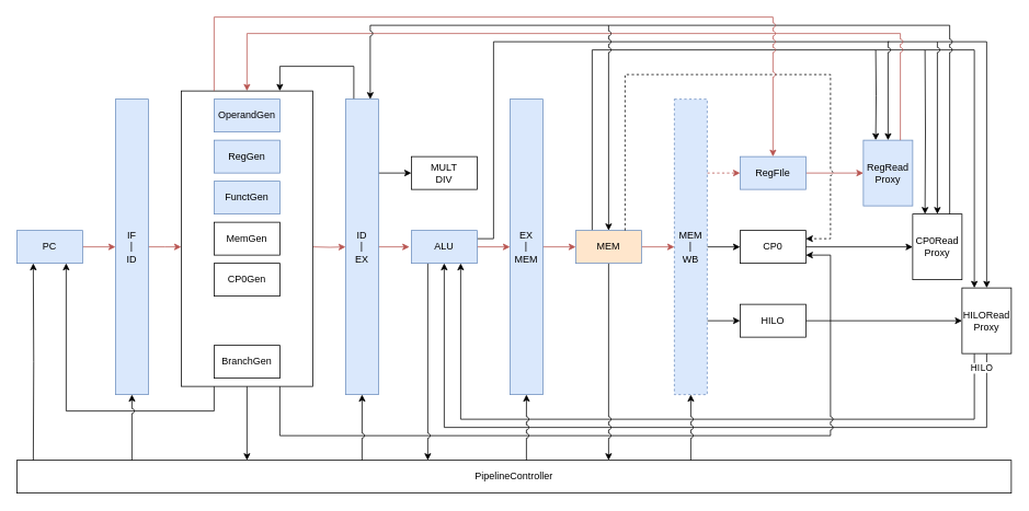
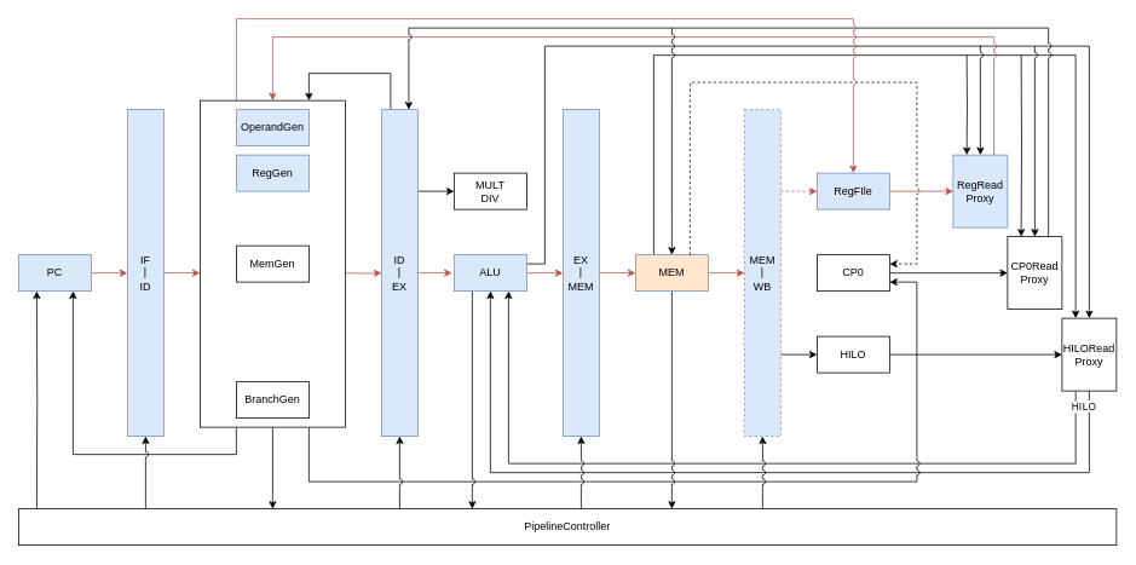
  <mxCell id="0" />
  <mxCell id="1" parent="0" />
  <mxCell id="2" value="" style="endArrow=none;html=1;" parent="1" edge="1"><mxGeometry width="50" height="50" relative="1" as="geometry"><mxPoint x="1080" y="50" as="sourcePoint" /><mxPoint x="1140" y="50" as="targetPoint" /></mxGeometry></mxCell>
  <mxCell id="3" value="" style="endArrow=none;html=1;" parent="1" edge="1"><mxGeometry width="50" height="50" relative="1" as="geometry"><mxPoint x="1065" y="60" as="sourcePoint" /><mxPoint x="1125" y="60" as="targetPoint" /></mxGeometry></mxCell>
  <mxCell id="4" value="" style="endArrow=none;html=1;exitX=1;exitY=0.25;exitDx=0;exitDy=0;jumpStyle=arc;rounded=0;" parent="1" source="39" edge="1"><mxGeometry width="50" height="50" relative="1" as="geometry"><mxPoint x="580" y="160" as="sourcePoint" /><mxPoint x="1081.333" y="50" as="targetPoint" /><Array as="points"><mxPoint x="600" y="290" /><mxPoint x="600" y="50" /></Array></mxGeometry></mxCell>
  <mxCell id="5" value="" style="endArrow=none;html=1;exitX=0.25;exitY=0;exitDx=0;exitDy=0;rounded=0;" parent="1" source="42" edge="1"><mxGeometry width="50" height="50" relative="1" as="geometry"><mxPoint x="715" y="280" as="sourcePoint" /><mxPoint x="1065" y="60" as="targetPoint" /><Array as="points"><mxPoint x="720" y="60" /></Array></mxGeometry></mxCell>
  <mxCell id="6" style="edgeStyle=orthogonalEdgeStyle;rounded=0;orthogonalLoop=1;jettySize=auto;html=1;exitX=0.5;exitY=1;exitDx=0;exitDy=0;entryX=0.5;entryY=1;entryDx=0;entryDy=0;" parent="1" source="53" target="39" edge="1"><mxGeometry relative="1" as="geometry"><Array as="points"><mxPoint x="1200" y="520" /><mxPoint x="540" y="520" /></Array></mxGeometry></mxCell>
  <mxCell id="7" value="LO" style="edgeLabel;html=1;align=center;verticalAlign=middle;resizable=0;points=[];" parent="6" vertex="1" connectable="0"><mxGeometry x="-0.967" y="-1" relative="1" as="geometry"><mxPoint as="offset" /></mxGeometry></mxCell>
  <mxCell id="8" style="edgeStyle=orthogonalEdgeStyle;rounded=0;orthogonalLoop=1;jettySize=auto;html=1;exitX=0.25;exitY=1;exitDx=0;exitDy=0;entryX=0.75;entryY=1;entryDx=0;entryDy=0;" parent="1" source="53" target="39" edge="1"><mxGeometry relative="1" as="geometry"><Array as="points"><mxPoint x="1185" y="510" /><mxPoint x="560" y="510" /></Array></mxGeometry></mxCell>
  <mxCell id="9" value="HI" style="edgeLabel;html=1;align=center;verticalAlign=middle;resizable=0;points=[];" parent="8" vertex="1" connectable="0"><mxGeometry x="-0.962" relative="1" as="geometry"><mxPoint as="offset" /></mxGeometry></mxCell>
  <mxCell id="10" style="edgeStyle=orthogonalEdgeStyle;rounded=0;orthogonalLoop=1;jettySize=auto;html=1;entryX=0.75;entryY=1;entryDx=0;entryDy=0;" parent="1" source="59" target="17" edge="1"><mxGeometry relative="1" as="geometry"><Array as="points"><mxPoint x="260" y="500" /><mxPoint x="80" y="500" /></Array><mxPoint x="240" y="490" as="sourcePoint" /></mxGeometry></mxCell>
  <mxCell id="11" style="edgeStyle=orthogonalEdgeStyle;rounded=0;orthogonalLoop=1;jettySize=auto;html=1;entryX=1;entryY=0.75;entryDx=0;entryDy=0;jumpStyle=arc;" parent="1" source="59" target="46" edge="1"><mxGeometry relative="1" as="geometry"><Array as="points"><mxPoint x="340" y="530" /><mxPoint x="1010" y="530" /><mxPoint x="1010" y="310" /></Array><mxPoint x="360" y="510" as="sourcePoint" /></mxGeometry></mxCell>
  <mxCell id="12" style="edgeStyle=orthogonalEdgeStyle;rounded=0;orthogonalLoop=1;jettySize=auto;html=1;jumpStyle=arc;" parent="1" target="53" edge="1"><mxGeometry relative="1" as="geometry"><Array as="points"><mxPoint x="1200" y="50" /></Array><mxPoint x="1140" y="50" as="sourcePoint" /></mxGeometry></mxCell>
  <mxCell id="13" style="edgeStyle=orthogonalEdgeStyle;rounded=0;orthogonalLoop=1;jettySize=auto;html=1;entryX=0.25;entryY=0;entryDx=0;entryDy=0;endFill=1;snapToPoint=0;" parent="1" target="53" edge="1"><mxGeometry relative="1" as="geometry"><Array as="points"><mxPoint x="1185" y="60" /></Array><mxPoint x="1125" y="60" as="sourcePoint" /></mxGeometry></mxCell>
  <mxCell id="14" value="PipelineController" style="rounded=0;whiteSpace=wrap;html=1;direction=south;" parent="1" vertex="1"><mxGeometry x="20" y="560" width="1210" height="40" as="geometry" /></mxCell>
  <mxCell id="15" style="edgeStyle=orthogonalEdgeStyle;rounded=0;orthogonalLoop=1;jettySize=auto;html=1;exitX=1;exitY=0.5;exitDx=0;exitDy=0;fillColor=#f8cecc;strokeColor=#b85450;" parent="1" source="17" target="20" edge="1"><mxGeometry relative="1" as="geometry" /></mxCell>
  <mxCell id="16" style="edgeStyle=orthogonalEdgeStyle;rounded=0;orthogonalLoop=1;jettySize=auto;html=1;entryX=0.25;entryY=1;entryDx=0;entryDy=0;" parent="1" target="17" edge="1"><mxGeometry relative="1" as="geometry"><mxPoint x="40" y="560" as="sourcePoint" /></mxGeometry></mxCell>
  <mxCell id="17" value="PC" style="rounded=0;whiteSpace=wrap;html=1;fillColor=#dae8fc;strokeColor=#6c8ebf;" parent="1" vertex="1"><mxGeometry x="20" y="280" width="80" height="40" as="geometry" /></mxCell>
  <mxCell id="18" style="edgeStyle=orthogonalEdgeStyle;rounded=0;orthogonalLoop=1;jettySize=auto;html=1;exitX=1;exitY=0.5;exitDx=0;exitDy=0;entryX=0;entryY=0.5;entryDx=0;entryDy=0;fillColor=#f8cecc;strokeColor=#b85450;" parent="1" source="20" edge="1"><mxGeometry relative="1" as="geometry"><mxPoint x="220" y="300" as="targetPoint" /></mxGeometry></mxCell>
  <mxCell id="19" style="edgeStyle=orthogonalEdgeStyle;rounded=0;orthogonalLoop=1;jettySize=auto;html=1;entryX=0.5;entryY=1;entryDx=0;entryDy=0;jumpStyle=arc;" parent="1" target="20" edge="1"><mxGeometry relative="1" as="geometry"><mxPoint x="160" y="560" as="sourcePoint" /></mxGeometry></mxCell>
  <mxCell id="20" value="IF&lt;br&gt;|&lt;br&gt;ID" style="rounded=0;whiteSpace=wrap;html=1;fillColor=#dae8fc;strokeColor=#6c8ebf;" parent="1" vertex="1"><mxGeometry x="140" y="120" width="40" height="360" as="geometry" /></mxCell>
  <mxCell id="21" style="edgeStyle=orthogonalEdgeStyle;rounded=0;orthogonalLoop=1;jettySize=auto;html=1;exitX=1;exitY=0.25;exitDx=0;exitDy=0;entryX=0;entryY=0.5;entryDx=0;entryDy=0;" parent="1" source="25" target="36" edge="1"><mxGeometry relative="1" as="geometry" /></mxCell>
  <mxCell id="22" style="edgeStyle=orthogonalEdgeStyle;rounded=0;orthogonalLoop=1;jettySize=auto;html=1;exitX=1;exitY=0.5;exitDx=0;exitDy=0;entryX=-0.03;entryY=0.482;entryDx=0;entryDy=0;entryPerimeter=0;fillColor=#f8cecc;strokeColor=#b85450;" parent="1" source="25" target="39" edge="1"><mxGeometry relative="1" as="geometry" /></mxCell>
  <mxCell id="23" style="edgeStyle=orthogonalEdgeStyle;rounded=0;orthogonalLoop=1;jettySize=auto;html=1;entryX=0.5;entryY=1;entryDx=0;entryDy=0;jumpStyle=arc;" parent="1" target="25" edge="1"><mxGeometry relative="1" as="geometry"><mxPoint x="440" y="560" as="sourcePoint" /></mxGeometry></mxCell>
  <mxCell id="24" style="edgeStyle=orthogonalEdgeStyle;rounded=0;orthogonalLoop=1;jettySize=auto;html=1;exitX=0.25;exitY=0;exitDx=0;exitDy=0;entryX=0.75;entryY=0;entryDx=0;entryDy=0;" parent="1" source="25" target="59" edge="1"><mxGeometry relative="1" as="geometry"><Array as="points"><mxPoint x="430" y="80" /><mxPoint x="340" y="80" /></Array><mxPoint x="360" y="80" as="targetPoint" /></mxGeometry></mxCell>
  <mxCell id="25" value="ID&lt;br&gt;|&lt;br&gt;EX" style="rounded=0;whiteSpace=wrap;html=1;fillColor=#dae8fc;strokeColor=#6c8ebf;" parent="1" vertex="1"><mxGeometry x="420" y="120" width="40" height="360" as="geometry" /></mxCell>
  <mxCell id="26" style="edgeStyle=orthogonalEdgeStyle;rounded=0;orthogonalLoop=1;jettySize=auto;html=1;exitX=1;exitY=0.5;exitDx=0;exitDy=0;entryX=0;entryY=0.5;entryDx=0;entryDy=0;fillColor=#f8cecc;strokeColor=#b85450;" parent="1" source="28" target="42" edge="1"><mxGeometry relative="1" as="geometry" /></mxCell>
  <mxCell id="27" style="edgeStyle=orthogonalEdgeStyle;rounded=0;orthogonalLoop=1;jettySize=auto;html=1;entryX=0.5;entryY=1;entryDx=0;entryDy=0;jumpStyle=arc;" parent="1" target="28" edge="1"><mxGeometry relative="1" as="geometry"><mxPoint x="640" y="560" as="sourcePoint" /></mxGeometry></mxCell>
  <mxCell id="28" value="EX&lt;br&gt;|&lt;br&gt;MEM" style="rounded=0;whiteSpace=wrap;html=1;fillColor=#dae8fc;strokeColor=#6c8ebf;" parent="1" vertex="1"><mxGeometry x="620" y="120" width="40" height="360" as="geometry" /></mxCell>
- <mxCell id="29" style="edgeStyle=orthogonalEdgeStyle;rounded=0;orthogonalLoop=1;jettySize=auto;html=1;exitX=1;exitY=0.5;exitDx=0;exitDy=0;entryX=0;entryY=0.5;entryDx=0;entryDy=0;" parent="1" source="33" target="46" edge="1"><mxGeometry relative="1" as="geometry" /></mxCell>
  <mxCell id="30" style="edgeStyle=orthogonalEdgeStyle;rounded=0;orthogonalLoop=1;jettySize=auto;html=1;exitX=1;exitY=0.25;exitDx=0;exitDy=0;entryX=0;entryY=0.5;entryDx=0;entryDy=0;fillColor=#f8cecc;strokeColor=#b85450;dashed=1;" parent="1" source="33" target="44" edge="1"><mxGeometry relative="1" as="geometry" /></mxCell>
  <mxCell id="31" style="edgeStyle=orthogonalEdgeStyle;rounded=0;orthogonalLoop=1;jettySize=auto;html=1;exitX=1;exitY=0.75;exitDx=0;exitDy=0;entryX=0;entryY=0.5;entryDx=0;entryDy=0;" parent="1" source="33" target="48" edge="1"><mxGeometry relative="1" as="geometry" /></mxCell>
  <mxCell id="32" style="edgeStyle=orthogonalEdgeStyle;rounded=0;orthogonalLoop=1;jettySize=auto;html=1;entryX=0.5;entryY=1;entryDx=0;entryDy=0;jumpStyle=arc;" parent="1" target="33" edge="1"><mxGeometry relative="1" as="geometry"><mxPoint x="840" y="560" as="sourcePoint" /></mxGeometry></mxCell>
  <mxCell id="33" value="MEM&lt;br&gt;|&lt;br&gt;WB" style="rounded=0;whiteSpace=wrap;html=1;fillColor=#dae8fc;strokeColor=#6c8ebf;dashed=1;" parent="1" vertex="1"><mxGeometry x="820" y="120" width="40" height="360" as="geometry" /></mxCell>
  <mxCell id="34" style="edgeStyle=orthogonalEdgeStyle;rounded=0;orthogonalLoop=1;jettySize=auto;html=1;exitX=1;exitY=0.5;exitDx=0;exitDy=0;entryX=0;entryY=0.5;entryDx=0;entryDy=0;fillColor=#f8cecc;strokeColor=#b85450;" parent="1" target="25" edge="1"><mxGeometry relative="1" as="geometry"><mxPoint x="380" y="300" as="sourcePoint" /></mxGeometry></mxCell>
  <mxCell id="35" style="edgeStyle=orthogonalEdgeStyle;rounded=0;orthogonalLoop=1;jettySize=auto;html=1;exitX=0.5;exitY=1;exitDx=0;exitDy=0;" parent="1" source="59" edge="1"><mxGeometry relative="1" as="geometry"><mxPoint x="340" y="500" as="sourcePoint" /><mxPoint x="300" y="560" as="targetPoint" /><Array as="points"><mxPoint x="300" y="560" /></Array></mxGeometry></mxCell>
  <mxCell id="36" value="MULT&lt;br&gt;DIV" style="rounded=0;whiteSpace=wrap;html=1;" parent="1" vertex="1"><mxGeometry x="500" y="190" width="80" height="40" as="geometry" /></mxCell>
  <mxCell id="37" style="edgeStyle=orthogonalEdgeStyle;rounded=0;orthogonalLoop=1;jettySize=auto;html=1;exitX=1;exitY=0.5;exitDx=0;exitDy=0;entryX=0;entryY=0.5;entryDx=0;entryDy=0;fillColor=#f8cecc;strokeColor=#b85450;" parent="1" source="39" target="28" edge="1"><mxGeometry relative="1" as="geometry" /></mxCell>
  <mxCell id="38" style="edgeStyle=orthogonalEdgeStyle;rounded=0;orthogonalLoop=1;jettySize=auto;html=1;exitX=0.25;exitY=1;exitDx=0;exitDy=0;jumpStyle=arc;" parent="1" source="39" edge="1"><mxGeometry relative="1" as="geometry"><mxPoint x="520" y="560" as="targetPoint" /></mxGeometry></mxCell>
  <mxCell id="39" value="ALU" style="rounded=0;whiteSpace=wrap;html=1;fillColor=#dae8fc;strokeColor=#6c8ebf;" parent="1" vertex="1"><mxGeometry x="500" y="280" width="80" height="40" as="geometry" /></mxCell>
  <mxCell id="40" style="edgeStyle=orthogonalEdgeStyle;rounded=0;orthogonalLoop=1;jettySize=auto;html=1;exitX=1;exitY=0.5;exitDx=0;exitDy=0;entryX=0;entryY=0.5;entryDx=0;entryDy=0;fillColor=#f8cecc;strokeColor=#b85450;" parent="1" source="42" target="33" edge="1"><mxGeometry relative="1" as="geometry" /></mxCell>
  <mxCell id="41" style="edgeStyle=orthogonalEdgeStyle;rounded=0;orthogonalLoop=1;jettySize=auto;html=1;exitX=0.5;exitY=1;exitDx=0;exitDy=0;jumpStyle=arc;" parent="1" source="42" edge="1"><mxGeometry relative="1" as="geometry"><mxPoint x="740" y="560" as="targetPoint" /></mxGeometry></mxCell>
  <mxCell id="42" value="MEM" style="rounded=0;whiteSpace=wrap;html=1;fillColor=#ffe6cc;strokeColor=#6c8ebf;" parent="1" vertex="1"><mxGeometry x="700" y="280" width="80" height="40" as="geometry" /></mxCell>
  <mxCell id="43" style="edgeStyle=orthogonalEdgeStyle;rounded=0;orthogonalLoop=1;jettySize=auto;html=1;exitX=1;exitY=0.5;exitDx=0;exitDy=0;entryX=0;entryY=0.5;entryDx=0;entryDy=0;fillColor=#f8cecc;strokeColor=#b85450;" parent="1" source="44" target="50" edge="1"><mxGeometry relative="1" as="geometry" /></mxCell>
  <mxCell id="44" value="RegFIle" style="rounded=0;whiteSpace=wrap;html=1;fillColor=#dae8fc;strokeColor=#6c8ebf;" parent="1" vertex="1"><mxGeometry x="900" y="190" width="80" height="40" as="geometry" /></mxCell>
  <mxCell id="45" style="edgeStyle=orthogonalEdgeStyle;rounded=0;orthogonalLoop=1;jettySize=auto;html=1;exitX=1;exitY=0.5;exitDx=0;exitDy=0;entryX=0;entryY=0.5;entryDx=0;entryDy=0;" parent="1" source="46" target="52" edge="1"><mxGeometry relative="1" as="geometry" /></mxCell>
  <mxCell id="46" value="CP0" style="rounded=0;whiteSpace=wrap;html=1;" parent="1" vertex="1"><mxGeometry x="900" y="280" width="80" height="40" as="geometry" /></mxCell>
  <mxCell id="47" style="edgeStyle=orthogonalEdgeStyle;rounded=0;orthogonalLoop=1;jettySize=auto;html=1;exitX=1;exitY=0.5;exitDx=0;exitDy=0;entryX=0;entryY=0.5;entryDx=0;entryDy=0;" parent="1" source="48" target="53" edge="1"><mxGeometry relative="1" as="geometry" /></mxCell>
  <mxCell id="48" value="HILO" style="rounded=0;whiteSpace=wrap;html=1;" parent="1" vertex="1"><mxGeometry x="900" y="370" width="80" height="40" as="geometry" /></mxCell>
  <mxCell id="49" style="edgeStyle=orthogonalEdgeStyle;rounded=0;orthogonalLoop=1;jettySize=auto;html=1;exitX=0.25;exitY=0;exitDx=0;exitDy=0;entryX=0.25;entryY=0;entryDx=0;entryDy=0;" parent="1" target="50" edge="1"><mxGeometry relative="1" as="geometry"><mxPoint x="1065" y="60" as="sourcePoint" /></mxGeometry></mxCell>
  <mxCell id="50" value="RegRead&lt;br&gt;Proxy" style="rounded=0;whiteSpace=wrap;html=1;fillColor=#dae8fc;strokeColor=#6c8ebf;" parent="1" vertex="1"><mxGeometry x="1050" y="170" width="60" height="80" as="geometry" /></mxCell>
  <mxCell id="51" style="edgeStyle=orthogonalEdgeStyle;rounded=0;orthogonalLoop=1;jettySize=auto;html=1;exitX=0.25;exitY=0;exitDx=0;exitDy=0;entryX=0.25;entryY=0;entryDx=0;entryDy=0;" parent="1" target="52" edge="1"><mxGeometry relative="1" as="geometry"><mxPoint x="1125" y="60" as="sourcePoint" /></mxGeometry></mxCell>
  <mxCell id="52" value="CP0Read&lt;br&gt;Proxy" style="rounded=0;whiteSpace=wrap;html=1;" parent="1" vertex="1"><mxGeometry x="1110" y="260" width="60" height="80" as="geometry" /></mxCell>
  <mxCell id="53" value="HILORead&lt;br&gt;Proxy" style="rounded=0;whiteSpace=wrap;html=1;" parent="1" vertex="1"><mxGeometry x="1170" y="350" width="60" height="80" as="geometry" /></mxCell>
  <mxCell id="54" style="edgeStyle=orthogonalEdgeStyle;rounded=0;orthogonalLoop=1;jettySize=auto;html=1;exitX=0.5;exitY=0;exitDx=0;exitDy=0;entryX=0.5;entryY=0;entryDx=0;entryDy=0;jumpStyle=arc;" parent="1" target="50" edge="1"><mxGeometry relative="1" as="geometry"><mxPoint x="1080" y="50" as="sourcePoint" /></mxGeometry></mxCell>
  <mxCell id="55" style="edgeStyle=orthogonalEdgeStyle;rounded=0;orthogonalLoop=1;jettySize=auto;html=1;exitX=0.5;exitY=0;exitDx=0;exitDy=0;entryX=0.5;entryY=0;entryDx=0;entryDy=0;jumpStyle=arc;" parent="1" target="52" edge="1"><mxGeometry relative="1" as="geometry"><mxPoint x="1140" y="50" as="sourcePoint" /></mxGeometry></mxCell>
  <mxCell id="56" style="edgeStyle=orthogonalEdgeStyle;rounded=0;orthogonalLoop=1;jettySize=auto;html=1;exitX=0.75;exitY=0;exitDx=0;exitDy=0;jumpStyle=arc;entryX=0.5;entryY=0;entryDx=0;entryDy=0;fillColor=#f8cecc;strokeColor=#b85450;" parent="1" source="50" target="59" edge="1"><mxGeometry relative="1" as="geometry"><Array as="points"><mxPoint x="1095" y="40" /><mxPoint x="300" y="40" /></Array><mxPoint x="340" y="40" as="targetPoint" /></mxGeometry></mxCell>
  <mxCell id="57" style="edgeStyle=orthogonalEdgeStyle;rounded=0;orthogonalLoop=1;jettySize=auto;html=1;entryX=0.75;entryY=0;entryDx=0;entryDy=0;jumpStyle=arc;" parent="1" target="25" edge="1"><mxGeometry relative="1" as="geometry"><Array as="points"><mxPoint x="450" y="30" /></Array><mxPoint x="740" y="30" as="sourcePoint" /></mxGeometry></mxCell>
  <mxCell id="58" style="edgeStyle=orthogonalEdgeStyle;rounded=0;orthogonalLoop=1;jettySize=auto;html=1;entryX=0.5;entryY=0;entryDx=0;entryDy=0;jumpStyle=arc;" parent="1" target="42" edge="1"><mxGeometry relative="1" as="geometry"><mxPoint x="740" y="30" as="sourcePoint" /></mxGeometry></mxCell>
  <mxCell id="59" value="&lt;blockquote style=&quot;margin: 0 0 0 40px ; border: none ; padding: 0px&quot;&gt;&lt;/blockquote&gt;" style="rounded=0;whiteSpace=wrap;html=1;align=left;" parent="1" vertex="1"><mxGeometry x="220" y="110" width="160" height="360" as="geometry" /></mxCell>
  <mxCell id="60" value="OperandGen" style="rounded=0;whiteSpace=wrap;html=1;fillColor=#dae8fc;strokeColor=#6c8ebf;" parent="1" vertex="1"><mxGeometry x="260" y="120" width="80" height="40" as="geometry" /></mxCell>
- <mxCell id="61" value="CP0Gen" style="rounded=0;whiteSpace=wrap;html=1;" parent="1" vertex="1"><mxGeometry x="260" y="320" width="80" height="40" as="geometry" /></mxCell>
- <mxCell id="62" value="FunctGen" style="rounded=0;whiteSpace=wrap;html=1;fillColor=#dae8fc;strokeColor=#6c8ebf;" parent="1" vertex="1"><mxGeometry x="260" y="220" width="80" height="40" as="geometry" /></mxCell>
  <mxCell id="63" value="MemGen" style="rounded=0;whiteSpace=wrap;html=1;" parent="1" vertex="1"><mxGeometry x="260" y="270" width="80" height="40" as="geometry" /></mxCell>
  <mxCell id="64" value="BranchGen" style="rounded=0;whiteSpace=wrap;html=1;" parent="1" vertex="1"><mxGeometry x="260" y="420" width="80" height="40" as="geometry" /></mxCell>
  <mxCell id="65" value="RegGen" style="rounded=0;whiteSpace=wrap;html=1;fillColor=#dae8fc;strokeColor=#6c8ebf;" parent="1" vertex="1"><mxGeometry x="260" y="170" width="80" height="40" as="geometry" /></mxCell>
  <mxCell id="66" style="edgeStyle=orthogonalEdgeStyle;rounded=0;orthogonalLoop=1;jettySize=auto;html=1;exitX=0.5;exitY=1;exitDx=0;exitDy=0;" parent="1" source="59" target="59" edge="1"><mxGeometry x="490" y="280" as="geometry" /></mxCell>
  <mxCell id="67" value="" style="endArrow=none;html=1;entryX=0.75;entryY=0;entryDx=0;entryDy=0;rounded=0;jumpStyle=arc;" parent="1" target="52" edge="1"><mxGeometry width="50" height="50" relative="1" as="geometry"><mxPoint x="740" y="30" as="sourcePoint" /><mxPoint x="960" y="250" as="targetPoint" /><Array as="points"><mxPoint x="1155" y="30" /></Array></mxGeometry></mxCell>
  <mxCell id="68" style="edgeStyle=orthogonalEdgeStyle;rounded=0;orthogonalLoop=1;jettySize=auto;html=1;exitX=0.75;exitY=0;exitDx=0;exitDy=0;entryX=1;entryY=0.25;entryDx=0;entryDy=0;jumpStyle=arc;dashed=1;" parent="1" source="42" target="46" edge="1"><mxGeometry relative="1" as="geometry"><Array as="points"><mxPoint x="760" y="90" /><mxPoint x="1010" y="90" /><mxPoint x="1010" y="290" /></Array></mxGeometry></mxCell>
  <mxCell id="69" style="edgeStyle=orthogonalEdgeStyle;rounded=0;jumpStyle=arc;orthogonalLoop=1;jettySize=auto;html=1;entryX=0.5;entryY=0;entryDx=0;entryDy=0;endFill=1;fillColor=#f8cecc;strokeColor=#b85450;exitX=0.25;exitY=0;exitDx=0;exitDy=0;" parent="1" target="44" edge="1" source="59"><mxGeometry relative="1" as="geometry"><mxPoint x="270" y="110" as="sourcePoint" /><Array as="points"><mxPoint x="260" y="20" /><mxPoint x="940" y="20" /></Array></mxGeometry></mxCell>
